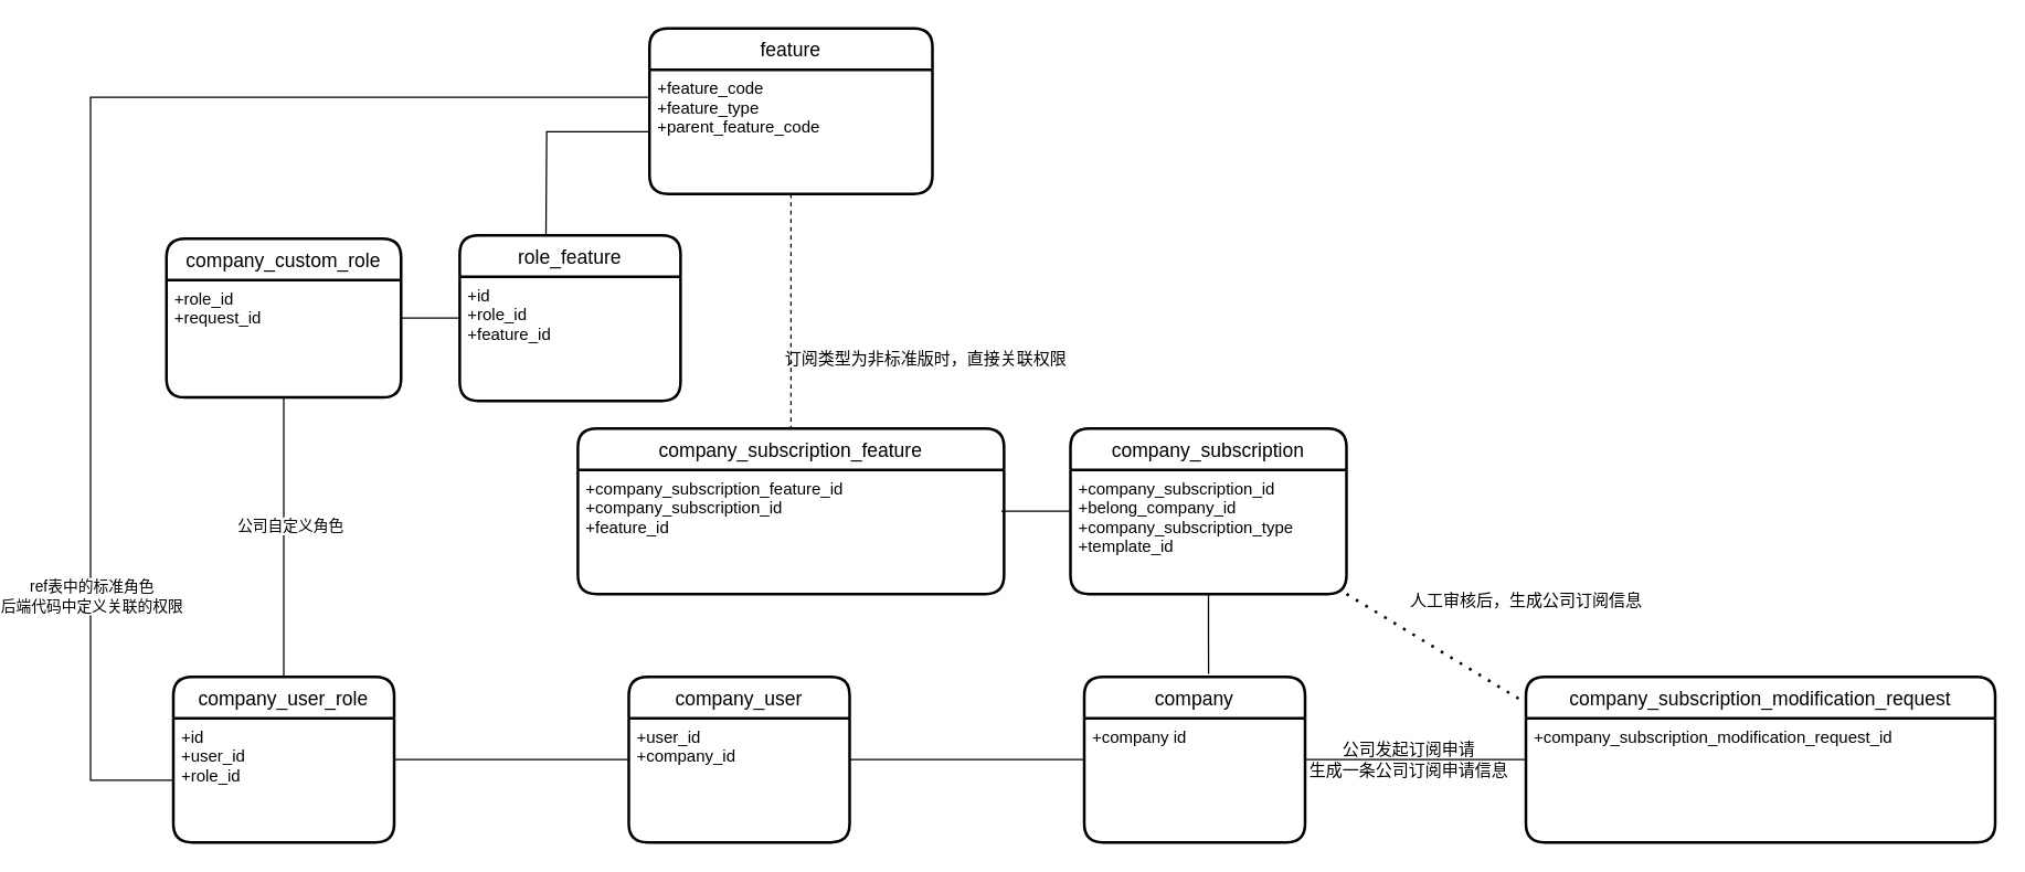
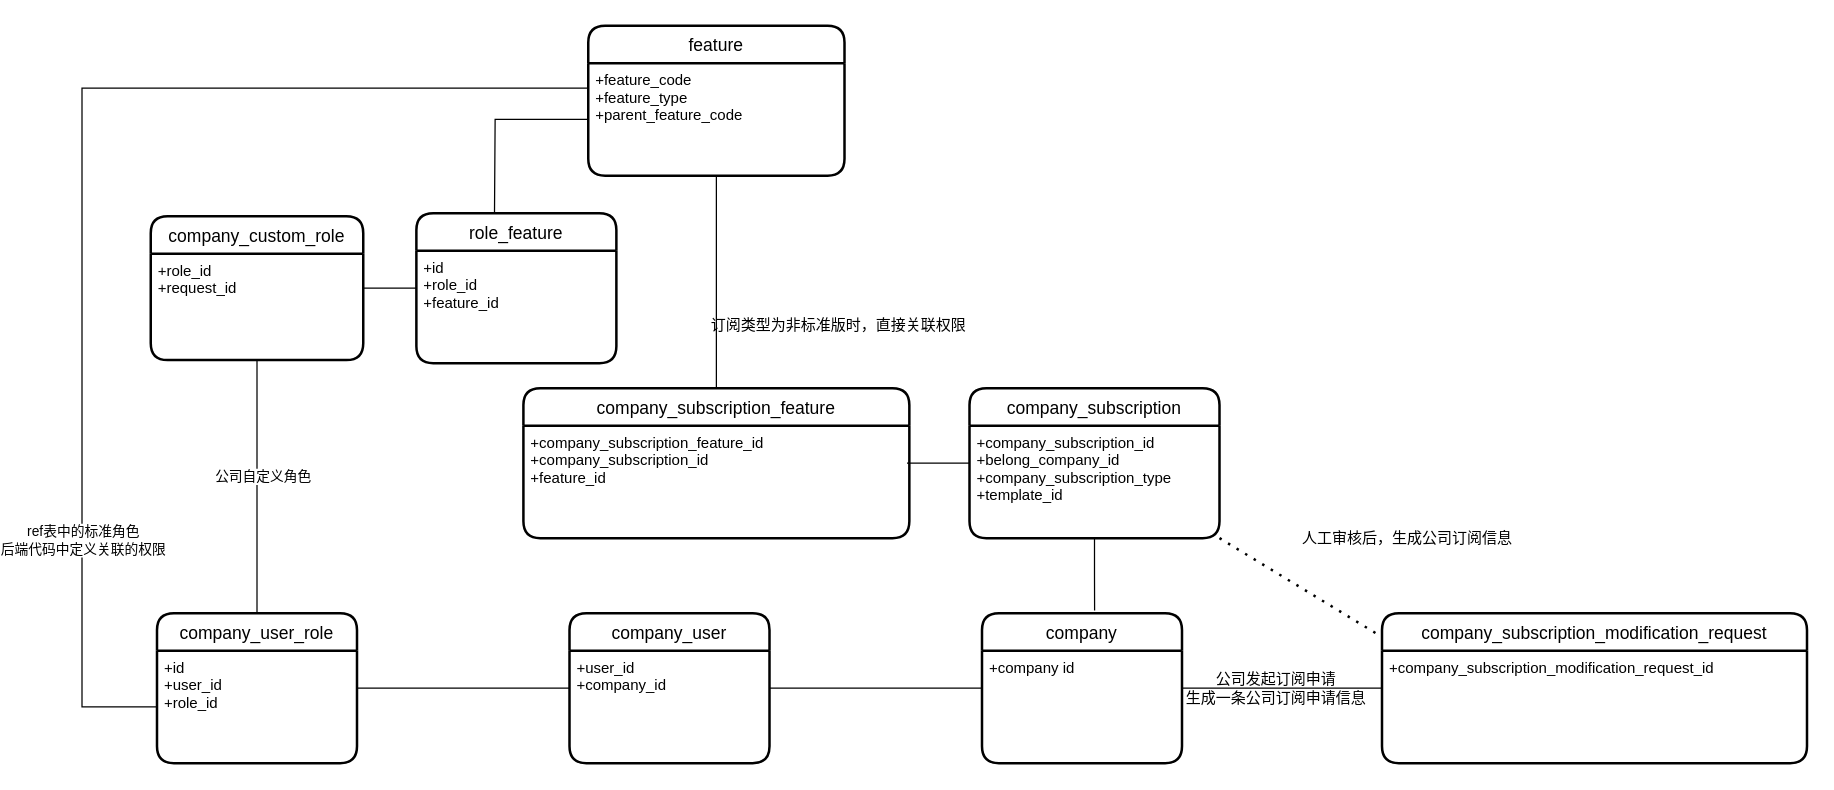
  <mxCell id="0" />
  <mxCell id="1" parent="0" />
  <mxCell id="2" value="订阅类型为非标准版时，直接关联权限" style="text;html=1;resizable=0;autosize=1;align=center;verticalAlign=middle;points=[];fillColor=none;strokeColor=none;rounded=0;" vertex="1" parent="1"><mxGeometry x="510" y="245" width="230" height="30" as="geometry" /></mxCell>
  <mxCell id="3" value="feature" style="swimlane;childLayout=stackLayout;horizontal=1;startSize=30;horizontalStack=0;rounded=1;fontSize=14;fontStyle=0;strokeWidth=2;resizeParent=0;resizeLast=1;shadow=0;dashed=0;align=center;" vertex="1" parent="1"><mxGeometry x="425" y="20" width="205" height="120" as="geometry" /></mxCell>
  <mxCell id="4" value="+feature_code&#10;+feature_type&#10;+parent_feature_code&#10;" style="align=left;strokeColor=none;fillColor=none;spacingLeft=4;fontSize=12;verticalAlign=top;resizable=0;rotatable=0;part=1;" vertex="1" parent="3"><mxGeometry y="30" width="205" height="90" as="geometry" /></mxCell>
  <mxCell id="5" value="role_feature" style="swimlane;childLayout=stackLayout;horizontal=1;startSize=30;horizontalStack=0;rounded=1;fontSize=14;fontStyle=0;strokeWidth=2;resizeParent=0;resizeLast=1;shadow=0;dashed=0;align=center;" vertex="1" parent="1"><mxGeometry x="287.5" y="170" width="160" height="120" as="geometry" /></mxCell>
  <mxCell id="6" value="+id&#10;+role_id&#10;+feature_id" style="align=left;strokeColor=none;fillColor=none;spacingLeft=4;fontSize=12;verticalAlign=top;resizable=0;rotatable=0;part=1;" vertex="1" parent="5"><mxGeometry y="30" width="160" height="90" as="geometry" /></mxCell>
  <mxCell id="7" style="edgeStyle=orthogonalEdgeStyle;rounded=0;orthogonalLoop=1;jettySize=auto;html=1;entryX=0;entryY=0.5;entryDx=0;entryDy=0;endArrow=none;" edge="1" parent="1" source="8" target="5"><mxGeometry relative="1" as="geometry" /></mxCell>
  <mxCell id="8" value="company_custom_role" style="swimlane;childLayout=stackLayout;horizontal=1;startSize=30;horizontalStack=0;rounded=1;fontSize=14;fontStyle=0;strokeWidth=2;resizeParent=0;resizeLast=1;shadow=0;dashed=0;align=center;" vertex="1" parent="1"><mxGeometry x="75" y="172.5" width="170" height="115" as="geometry" /></mxCell>
  <mxCell id="9" value="+role_id&#10;+request_id" style="align=left;strokeColor=none;fillColor=none;spacingLeft=4;fontSize=12;verticalAlign=top;resizable=0;rotatable=0;part=1;" vertex="1" parent="8"><mxGeometry y="30" width="170" height="85" as="geometry" /></mxCell>
  <mxCell id="10" style="edgeStyle=orthogonalEdgeStyle;rounded=0;orthogonalLoop=1;jettySize=auto;html=1;entryX=0;entryY=0.333;entryDx=0;entryDy=0;entryPerimeter=0;endArrow=none;" edge="1" parent="1" source="11" target="19"><mxGeometry relative="1" as="geometry" /></mxCell>
  <mxCell id="11" value="company_user_role" style="swimlane;childLayout=stackLayout;horizontal=1;startSize=30;horizontalStack=0;rounded=1;fontSize=14;fontStyle=0;strokeWidth=2;resizeParent=0;resizeLast=1;shadow=0;dashed=0;align=center;" vertex="1" parent="1"><mxGeometry x="80" y="490" width="160" height="120" as="geometry" /></mxCell>
  <mxCell id="12" value="+id&#10;+user_id&#10;+role_id" style="align=left;strokeColor=none;fillColor=none;spacingLeft=4;fontSize=12;verticalAlign=top;resizable=0;rotatable=0;part=1;" vertex="1" parent="11"><mxGeometry y="30" width="160" height="90" as="geometry" /></mxCell>
  <mxCell id="13" value="company_subscription_feature" style="swimlane;childLayout=stackLayout;horizontal=1;startSize=30;horizontalStack=0;rounded=1;fontSize=14;fontStyle=0;strokeWidth=2;resizeParent=0;resizeLast=1;shadow=0;dashed=0;align=center;" vertex="1" parent="1"><mxGeometry x="373.13" y="310" width="308.75" height="120" as="geometry" /></mxCell>
  <mxCell id="14" value="+company_subscription_feature_id&#10;+company_subscription_id&#10;+feature_id" style="align=left;strokeColor=none;fillColor=none;spacingLeft=4;fontSize=12;verticalAlign=top;resizable=0;rotatable=0;part=1;" vertex="1" parent="13"><mxGeometry y="30" width="308.75" height="90" as="geometry" /></mxCell>
- <mxCell id="15" style="edgeStyle=orthogonalEdgeStyle;rounded=0;orthogonalLoop=1;jettySize=auto;html=1;entryX=0.5;entryY=0;entryDx=0;entryDy=0;endArrow=none;dashed=1;" edge="1" parent="1" source="4" target="13"><mxGeometry relative="1" as="geometry" /></mxCell>
+ <mxCell id="15" style="edgeStyle=orthogonalEdgeStyle;rounded=0;orthogonalLoop=1;jettySize=auto;html=1;entryX=0.5;entryY=0;entryDx=0;entryDy=0;endArrow=none;" edge="1" parent="1" source="4" target="13"><mxGeometry relative="1" as="geometry" /></mxCell>
  <mxCell id="16" style="edgeStyle=orthogonalEdgeStyle;rounded=0;orthogonalLoop=1;jettySize=auto;html=1;endArrow=none;" edge="1" parent="1" source="4"><mxGeometry relative="1" as="geometry"><mxPoint x="350" y="170" as="targetPoint" /></mxGeometry></mxCell>
  <mxCell id="17" style="edgeStyle=orthogonalEdgeStyle;rounded=0;orthogonalLoop=1;jettySize=auto;html=1;entryX=0;entryY=0.5;entryDx=0;entryDy=0;endArrow=none;" edge="1" parent="1" source="18" target="23"><mxGeometry relative="1" as="geometry" /></mxCell>
  <mxCell id="18" value="company_user" style="swimlane;childLayout=stackLayout;horizontal=1;startSize=30;horizontalStack=0;rounded=1;fontSize=14;fontStyle=0;strokeWidth=2;resizeParent=0;resizeLast=1;shadow=0;dashed=0;align=center;" vertex="1" parent="1"><mxGeometry x="410" y="490" width="160" height="120" as="geometry" /></mxCell>
  <mxCell id="19" value="+user_id&#10;+company_id&#10;" style="align=left;strokeColor=none;fillColor=none;spacingLeft=4;fontSize=12;verticalAlign=top;resizable=0;rotatable=0;part=1;" vertex="1" parent="18"><mxGeometry y="30" width="160" height="90" as="geometry" /></mxCell>
  <mxCell id="20" style="edgeStyle=orthogonalEdgeStyle;rounded=0;orthogonalLoop=1;jettySize=auto;html=1;entryX=1;entryY=0.333;entryDx=0;entryDy=0;entryPerimeter=0;endArrow=none;" edge="1" parent="1" source="21" target="24"><mxGeometry relative="1" as="geometry" /></mxCell>
  <mxCell id="21" value="company_subscription_modification_request" style="swimlane;childLayout=stackLayout;horizontal=1;startSize=30;horizontalStack=0;rounded=1;fontSize=14;fontStyle=0;strokeWidth=2;resizeParent=0;resizeLast=1;shadow=0;dashed=0;align=center;" vertex="1" parent="1"><mxGeometry x="1060" y="490" width="340" height="120" as="geometry" /></mxCell>
  <mxCell id="22" value="+company_subscription_modification_request_id&#10; " style="align=left;strokeColor=none;fillColor=none;spacingLeft=4;fontSize=12;verticalAlign=top;resizable=0;rotatable=0;part=1;" vertex="1" parent="21"><mxGeometry y="30" width="340" height="90" as="geometry" /></mxCell>
  <mxCell id="23" value="company" style="swimlane;childLayout=stackLayout;horizontal=1;startSize=30;horizontalStack=0;rounded=1;fontSize=14;fontStyle=0;strokeWidth=2;resizeParent=0;resizeLast=1;shadow=0;dashed=0;align=center;" vertex="1" parent="1"><mxGeometry x="740" y="490" width="160" height="120" as="geometry" /></mxCell>
  <mxCell id="24" value="+company id" style="align=left;strokeColor=none;fillColor=none;spacingLeft=4;fontSize=12;verticalAlign=top;resizable=0;rotatable=0;part=1;" vertex="1" parent="23"><mxGeometry y="30" width="160" height="90" as="geometry" /></mxCell>
  <mxCell id="25" style="edgeStyle=orthogonalEdgeStyle;rounded=0;orthogonalLoop=1;jettySize=auto;html=1;endArrow=none;" edge="1" parent="1" source="26"><mxGeometry relative="1" as="geometry"><mxPoint x="680" y="370" as="targetPoint" /></mxGeometry></mxCell>
  <mxCell id="26" value="company_subscription" style="swimlane;childLayout=stackLayout;horizontal=1;startSize=30;horizontalStack=0;rounded=1;fontSize=14;fontStyle=0;strokeWidth=2;resizeParent=0;resizeLast=1;shadow=0;dashed=0;align=center;" vertex="1" parent="1"><mxGeometry x="730" y="310" width="200" height="120" as="geometry" /></mxCell>
  <mxCell id="27" value="+company_subscription_id&#10;+belong_company_id&#10;+company_subscription_type&#10;+template_id" style="align=left;strokeColor=none;fillColor=none;spacingLeft=4;fontSize=12;verticalAlign=top;resizable=0;rotatable=0;part=1;" vertex="1" parent="26"><mxGeometry y="30" width="200" height="90" as="geometry" /></mxCell>
  <mxCell id="28" style="edgeStyle=orthogonalEdgeStyle;rounded=0;orthogonalLoop=1;jettySize=auto;html=1;entryX=0.563;entryY=-0.017;entryDx=0;entryDy=0;entryPerimeter=0;endArrow=none;" edge="1" parent="1" source="27" target="23"><mxGeometry relative="1" as="geometry" /></mxCell>
  <mxCell id="29" style="edgeStyle=orthogonalEdgeStyle;rounded=0;orthogonalLoop=1;jettySize=auto;html=1;exitX=0.5;exitY=1;exitDx=0;exitDy=0;entryX=0.5;entryY=0;entryDx=0;entryDy=0;endArrow=none;" edge="1" parent="1" source="9" target="11"><mxGeometry relative="1" as="geometry" /></mxCell>
  <mxCell id="30" value="公司自定义角色" style="edgeLabel;html=1;align=center;verticalAlign=middle;resizable=0;points=[];" vertex="1" connectable="0" parent="29"><mxGeometry x="-0.096" y="4" relative="1" as="geometry"><mxPoint y="1" as="offset" /></mxGeometry></mxCell>
  <mxCell id="31" value="" style="endArrow=none;dashed=1;html=1;dashPattern=1 3;strokeWidth=2;rounded=0;exitX=1;exitY=1;exitDx=0;exitDy=0;entryX=-0.015;entryY=0.133;entryDx=0;entryDy=0;entryPerimeter=0;" edge="1" parent="1" source="27" target="21"><mxGeometry width="50" height="50" relative="1" as="geometry"><mxPoint x="950" y="430" as="sourcePoint" /><mxPoint x="990" y="480" as="targetPoint" /></mxGeometry></mxCell>
- <mxCell id="32" value="人工审核后，生成公司订阅信息" style="text;html=1;resizable=0;autosize=1;align=center;verticalAlign=middle;points=[];fillColor=none;strokeColor=none;rounded=0;" vertex="1" parent="1"><mxGeometry x="965" y="420" width="190" height="30" as="geometry" /></mxCell>
+ <mxCell id="32" value="人工审核后，生成公司订阅信息" style="text;html=1;resizable=0;autosize=1;align=center;verticalAlign=middle;points=[];fillColor=none;strokeColor=none;rounded=0;" vertex="1" parent="1"><mxGeometry x="985" y="415" width="190" height="30" as="geometry" /></mxCell>
  <mxCell id="33" value="公司发起订阅申请&lt;br&gt;生成一条公司订阅申请信息" style="text;html=1;resizable=0;autosize=1;align=center;verticalAlign=middle;points=[];fillColor=none;strokeColor=none;rounded=0;" vertex="1" parent="1"><mxGeometry x="890" y="530" width="170" height="40" as="geometry" /></mxCell>
  <mxCell id="34" style="edgeStyle=orthogonalEdgeStyle;rounded=0;orthogonalLoop=1;jettySize=auto;html=1;exitX=0;exitY=0.5;exitDx=0;exitDy=0;entryX=0;entryY=0.25;entryDx=0;entryDy=0;endArrow=none;" edge="1" parent="1" source="12" target="3"><mxGeometry relative="1" as="geometry"><Array as="points"><mxPoint x="20" y="565" /><mxPoint x="20" y="70" /><mxPoint x="425" y="70" /></Array></mxGeometry></mxCell>
  <mxCell id="35" value="ref表中的标准角色&lt;br&gt;后端代码中定义关联的权限" style="edgeLabel;html=1;align=center;verticalAlign=middle;resizable=0;points=[];" vertex="1" connectable="0" parent="34"><mxGeometry x="-0.604" relative="1" as="geometry"><mxPoint as="offset" /></mxGeometry></mxCell>
